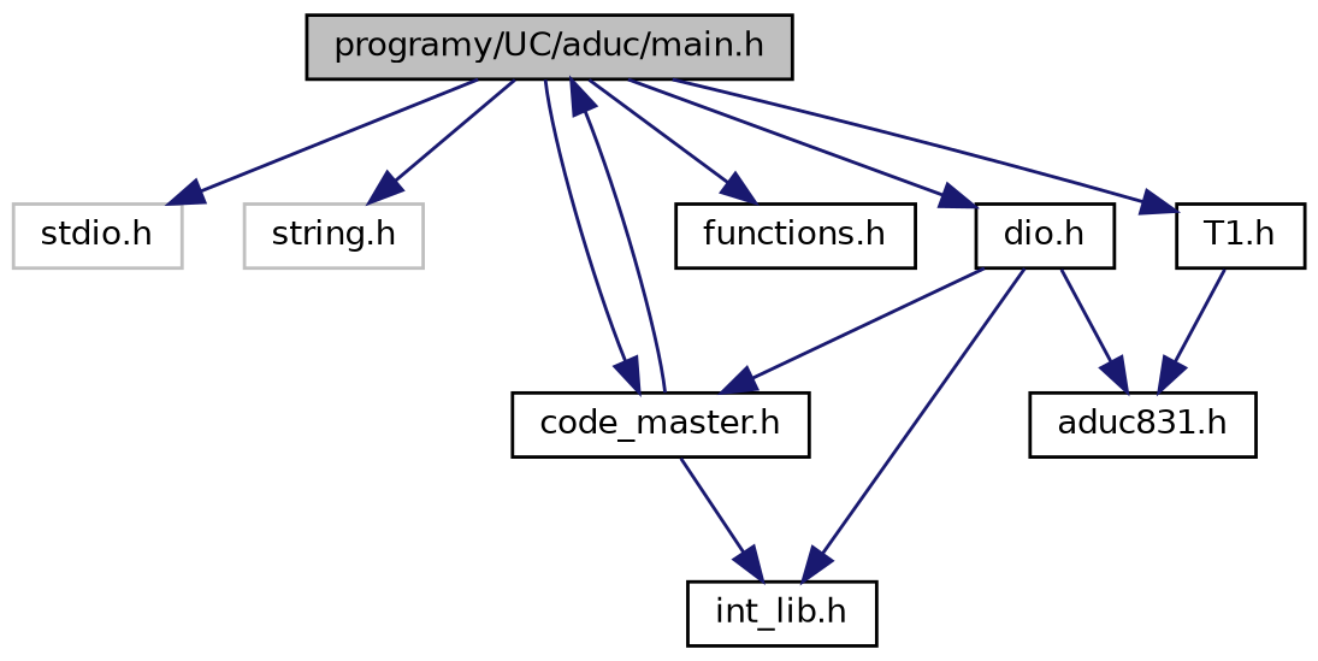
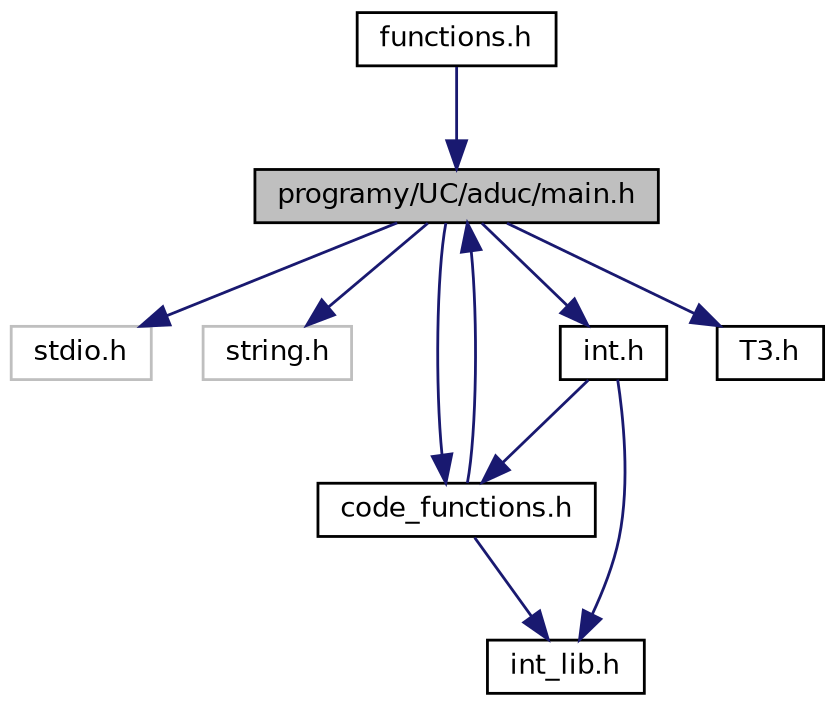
  digraph {
    node [color=black fillcolor=white fontname=Helvetica fontsize=10 shape=record style=filled]
    edge [color=midnightblue fontname=Helvetica fontsize=10 labelfontname=Helvetica labelfontsize=10 style=solid]
    n1 [fillcolor=grey75 fontcolor=black height=0.2 label="programy/UC/aduc/main.h" width=0.4]
    n2 [color=grey75 height=0.2 label="stdio.h" width=0.4]
    n3 [color=grey75 height=0.2 label="string.h" width=0.4]
-   n4 [height=0.2 label="dio.h" width=0.4]
+   n4 [height=0.2 label="int.h" width=0.4]
    n5 [height=0.2 label="functions.h" width=0.4]
-   n6 [height=0.2 label="code_master.h" width=0.4]
-   n7 [height=0.2 label="T1.h" width=0.4]
-   n8 [height=0.2 label="aduc831.h" width=0.4]
+   n6 [height=0.2 label="code_functions.h" width=0.4]
+   n7 [height=0.2 label="T3.h" width=0.4]
    n9 [height=0.2 label="int_lib.h" width=0.4]
    n1 -> n2
    n1 -> n3
    n1 -> n4
-   n1 -> n5
+   n5 -> n1
    n1 -> n6
    n1 -> n7
    n4 -> n6
-   n4 -> n8
    n4 -> n9
    n6 -> n1
    n6 -> n9
-   n7 -> n8
  }
